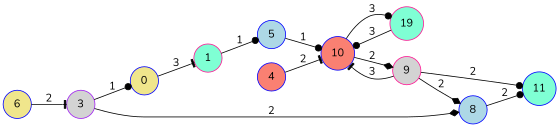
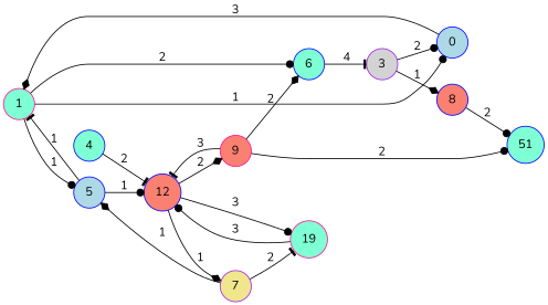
  digraph {
    fontname=Nunito
    rankdir=LR
    node [color=blue fillcolor=aquamarine fontname=Nunito shape=circle style=filled]
    edge [arrowhead=dot fontname=Nunito]
    1 [color=deeppink]
-   0 [fillcolor=khaki]
+   0 [fillcolor=lightblue]
    5 [fillcolor=lightblue]
-   6 [fillcolor=khaki]
-   10 [fillcolor=salmon]
+   6
+   10 [fillcolor=salmon label=12]
    3 [color=purple fillcolor=lightgrey]
-   4 [fillcolor=salmon]
+   4
+   7 [color=purple fillcolor=khaki]
    n9 [color=deeppink label=19]
-   9 [color=deeppink fillcolor=lightgrey]
-   8 [fillcolor=lightblue]
-   11
+   9 [color=deeppink fillcolor=salmon]
+   8 [fillcolor=salmon]
+   11 [label=51]
+   1 -> 0 [label=1]
    1 -> 5 [label=1]
-   0 -> 1 [arrowhead=tee label=3]
+   1 -> 6 [label=2]
+   0 -> 1 [arrowhead=diamond label=3]
+   5 -> 1 [arrowhead=tee label=1]
    5 -> 10 [label=1]
-   6 -> 3 [arrowhead=tee label=2]
+   6 -> 3 [arrowhead=tee label=4]
+   10 -> 7 [arrowhead=diamond label=1]
    10 -> n9 [label=3]
    10 -> 9 [arrowhead=diamond label=2]
-   3 -> 0 [label=1]
-   3 -> 8 [arrowhead=diamond label=2]
+   3 -> 0 [label=2]
+   3 -> 8 [arrowhead=diamond label=1]
    4 -> 10 [arrowhead=tee label=2]
+   7 -> 5 [arrowhead=diamond label=1]
+   7 -> n9 [arrowhead=tee label=2]
    n9 -> 10 [label=3]
-   9 -> 8 [arrowhead=diamond label=2]
+   9 -> 6 [arrowhead=diamond label=2]
    9 -> 10 [arrowhead=tee label=3]
    9 -> 11 [label=2]
    8 -> 11 [label=2]
  }
